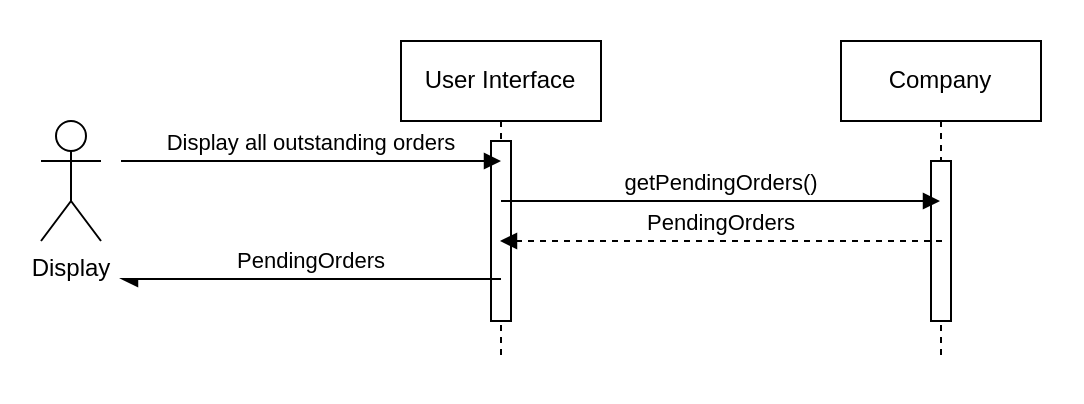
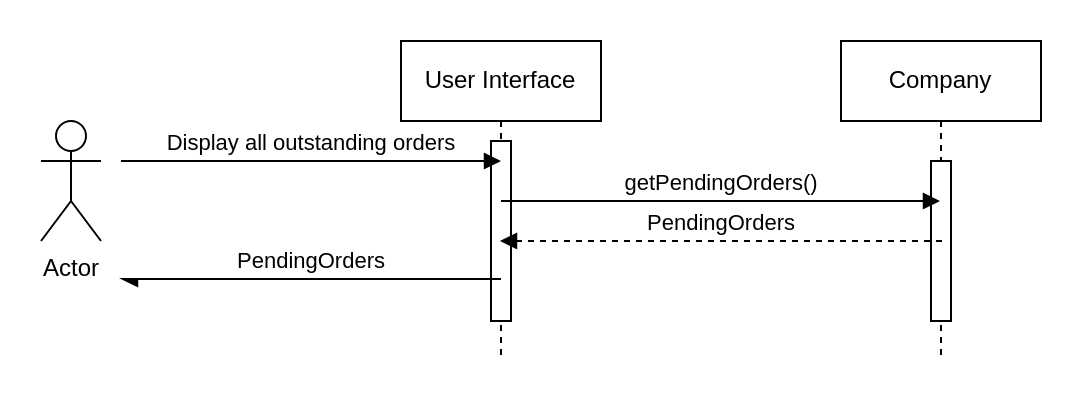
  <mxCell id="0" />
  <mxCell id="1" parent="0" />
- <mxCell id="2" value="Display" style="shape=umlActor;verticalLabelPosition=bottom;verticalAlign=top;html=1;fillColor=none;" vertex="1" parent="1"><mxGeometry x="20" y="60" width="30" height="60" as="geometry" /></mxCell>
+ <mxCell id="2" value="Actor" style="shape=umlActor;verticalLabelPosition=bottom;verticalAlign=top;html=1;fillColor=none;" vertex="1" parent="1"><mxGeometry x="20" y="60" width="30" height="60" as="geometry" /></mxCell>
  <mxCell id="3" value="Company" style="shape=umlLifeline;perimeter=lifelinePerimeter;whiteSpace=wrap;html=1;container=1;collapsible=0;recursiveResize=0;outlineConnect=0;fillColor=none;" vertex="1" parent="1"><mxGeometry x="420" y="20" width="100" height="160" as="geometry" /></mxCell>
  <mxCell id="4" value="" style="html=1;points=[];perimeter=orthogonalPerimeter;fontFamily=Helvetica;" vertex="1" parent="3"><mxGeometry x="45" y="60" width="10" height="80" as="geometry" /></mxCell>
  <mxCell id="5" value="User Interface" style="shape=umlLifeline;perimeter=lifelinePerimeter;whiteSpace=wrap;html=1;container=1;collapsible=0;recursiveResize=0;outlineConnect=0;" vertex="1" parent="1"><mxGeometry x="200" y="20" width="100" height="160" as="geometry" /></mxCell>
  <mxCell id="6" value="" style="html=1;points=[];perimeter=orthogonalPerimeter;" vertex="1" parent="5"><mxGeometry x="45" y="50" width="10" height="90" as="geometry" /></mxCell>
  <mxCell id="7" value="Display all outstanding orders" style="html=1;verticalAlign=bottom;startArrow=none;startFill=0;endArrow=block;startSize=8;fontFamily=Helvetica;labelBackgroundColor=none;" edge="1" parent="1"><mxGeometry width="60" relative="1" as="geometry"><mxPoint x="60" y="80" as="sourcePoint" /><mxPoint x="250" y="80" as="targetPoint" /></mxGeometry></mxCell>
  <mxCell id="8" value="PendingOrders" style="html=1;verticalAlign=bottom;endArrow=async;fontFamily=Helvetica;endFill=1;labelBackgroundColor=none;" edge="1" parent="1"><mxGeometry width="80" relative="1" as="geometry"><mxPoint x="250" y="139" as="sourcePoint" /><mxPoint x="60" y="139" as="targetPoint" /></mxGeometry></mxCell>
  <mxCell id="9" value="getPendingOrders()" style="html=1;verticalAlign=bottom;endArrow=block;fontFamily=Helvetica;labelBackgroundColor=none;" edge="1" parent="1"><mxGeometry width="80" relative="1" as="geometry"><mxPoint x="250" y="100" as="sourcePoint" /><mxPoint x="469.5" y="100" as="targetPoint" /></mxGeometry></mxCell>
  <mxCell id="10" value="PendingOrders" style="html=1;verticalAlign=bottom;endArrow=block;fontFamily=Helvetica;dashed=1;labelBackgroundColor=none;" edge="1" parent="1" target="5"><mxGeometry width="80" relative="1" as="geometry"><mxPoint x="470.5" y="120" as="sourcePoint" /><mxPoint x="330" y="120" as="targetPoint" /></mxGeometry></mxCell>
